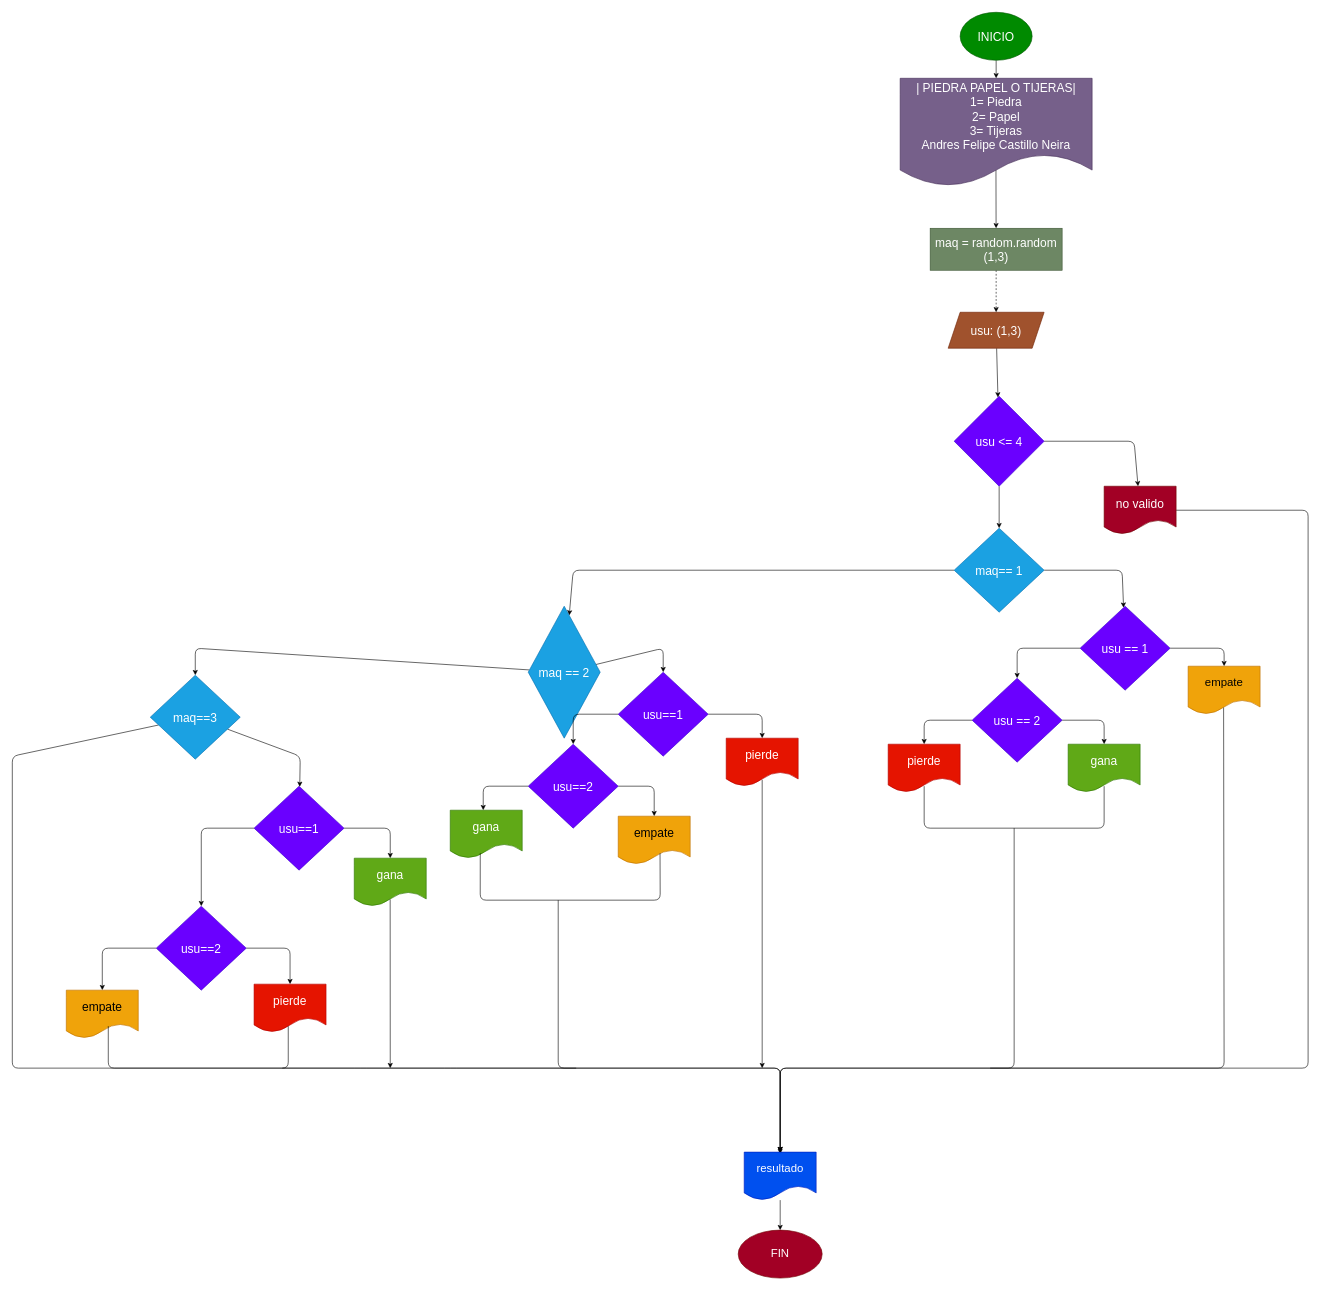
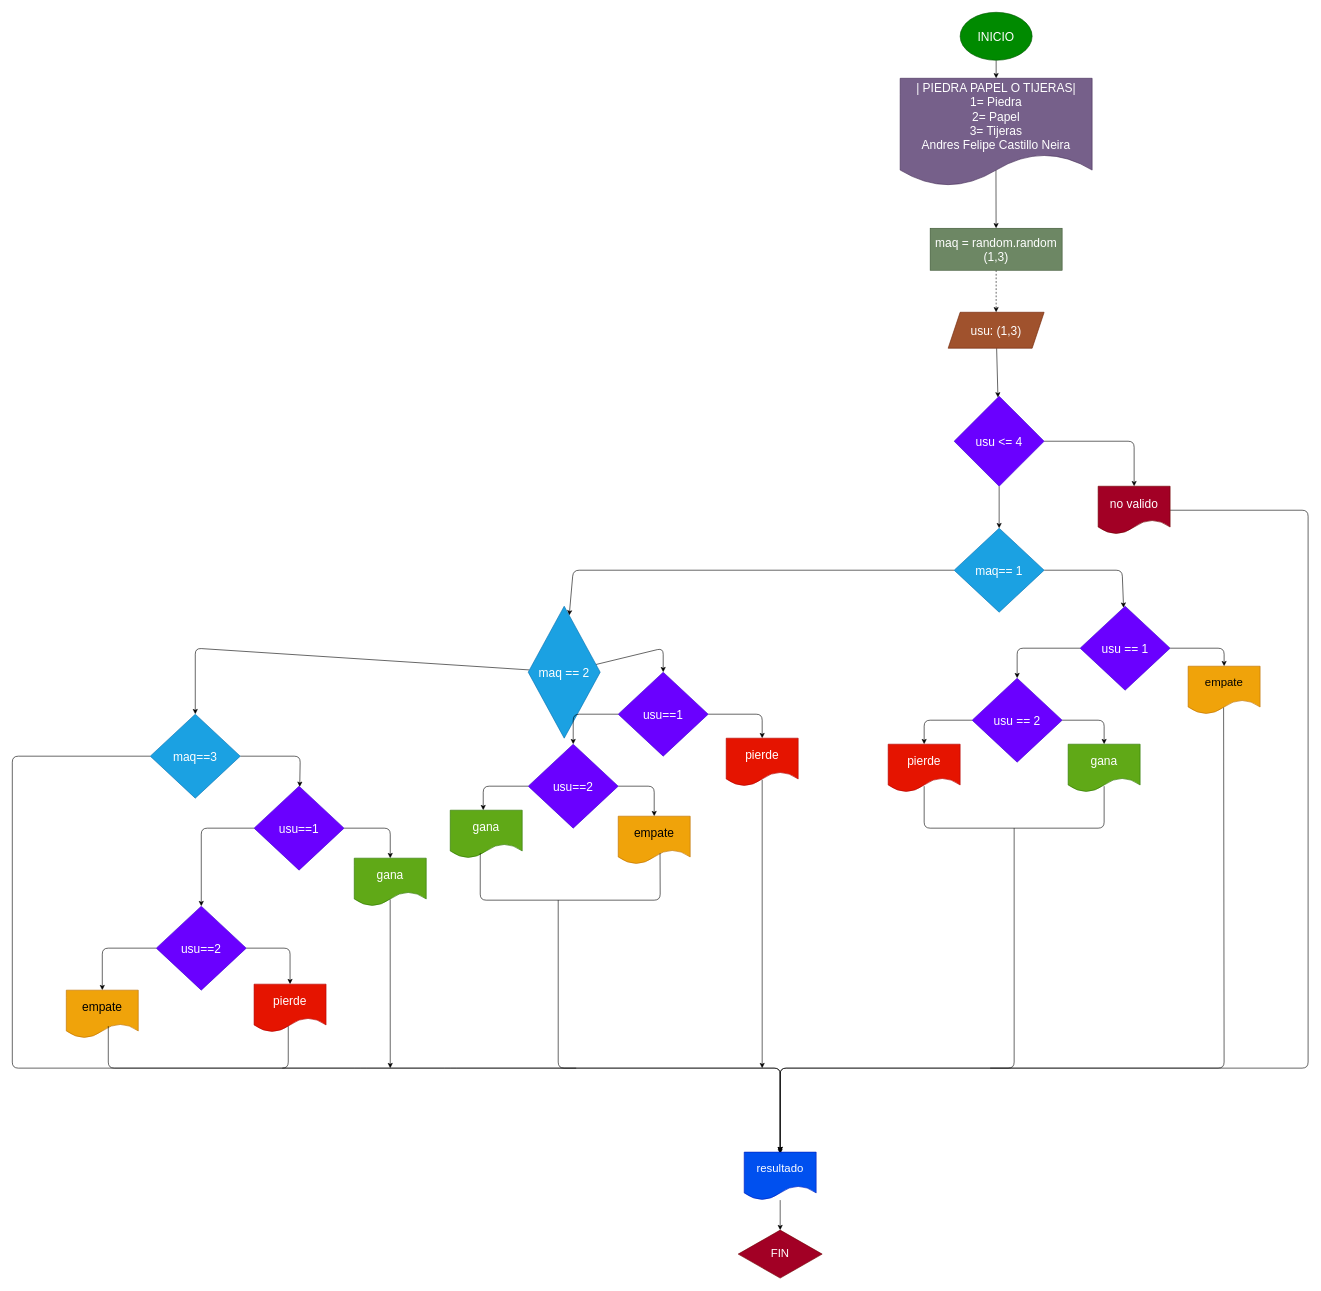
  <mxCell id="0" />
  <mxCell id="1" parent="0" />
  <mxCell id="2" value="" style="edgeStyle=none;html=1;fontSize=20;" parent="1" source="3" target="5" edge="1"><mxGeometry relative="1" as="geometry" /></mxCell>
  <mxCell id="3" value="INICIO" style="ellipse;whiteSpace=wrap;html=1;fontSize=20;fillColor=#008a00;fontColor=#ffffff;strokeColor=#005700;" parent="1" vertex="1"><mxGeometry x="1600" width="120" height="80" as="geometry" y="20" /></mxCell>
  <mxCell id="4" value="" style="edgeStyle=none;html=1;fontSize=20;exitX=0.499;exitY=0.847;exitDx=0;exitDy=0;exitPerimeter=0;" parent="1" source="5" target="7" edge="1"><mxGeometry relative="1" as="geometry" /></mxCell>
  <mxCell id="5" value="| PIEDRA PAPEL O TIJERAS|&lt;br&gt;1= Piedra&lt;br&gt;2= Papel&lt;br&gt;3= Tijeras&lt;br&gt;&lt;div style=&quot;&quot;&gt;&lt;span style=&quot;background-color: initial;&quot;&gt;Andres Felipe Castillo Neira&lt;/span&gt;&lt;/div&gt;" style="shape=document;whiteSpace=wrap;html=1;boundedLbl=1;fontSize=20;fillColor=#76608a;fontColor=#ffffff;strokeColor=#432D57;" parent="1" vertex="1"><mxGeometry x="1500" y="130" width="320" height="180" as="geometry" /></mxCell>
  <mxCell id="6" value="" style="edgeStyle=none;html=1;fontSize=20;dashed=1;" parent="1" source="7" target="9" edge="1"><mxGeometry relative="1" as="geometry" /></mxCell>
  <mxCell id="7" value="maq = random.random (1,3)" style="whiteSpace=wrap;html=1;fontSize=20;fillColor=#6d8764;fontColor=#ffffff;strokeColor=#3A5431;" parent="1" vertex="1"><mxGeometry x="1550" y="380" width="220" height="70" as="geometry" /></mxCell>
  <mxCell id="8" value="" style="edgeStyle=none;html=1;fontSize=19;" parent="1" source="9" target="42" edge="1"><mxGeometry relative="1" as="geometry" /></mxCell>
  <mxCell id="9" value="usu: (1,3)" style="shape=parallelogram;perimeter=parallelogramPerimeter;whiteSpace=wrap;html=1;fixedSize=1;fontSize=20;fillColor=#a0522d;fontColor=#ffffff;strokeColor=#6D1F00;" parent="1" vertex="1"><mxGeometry x="1580" y="520" width="160" height="60" as="geometry" /></mxCell>
  <mxCell id="10" value="" style="edgeStyle=none;html=1;fontSize=20;" parent="1" source="12" target="15" edge="1"><mxGeometry relative="1" as="geometry"><Array as="points"><mxPoint x="1870" y="950" /></Array></mxGeometry></mxCell>
  <mxCell id="11" value="" style="edgeStyle=none;html=1;fontSize=19;" parent="1" source="12" target="23" edge="1"><mxGeometry relative="1" as="geometry"><Array as="points"><mxPoint x="955" y="950" /></Array></mxGeometry></mxCell>
  <mxCell id="12" value="maq== 1" style="rhombus;whiteSpace=wrap;html=1;fontSize=20;fillColor=#1ba1e2;fontColor=#ffffff;strokeColor=#006EAF;" parent="1" vertex="1"><mxGeometry x="1590" y="880" width="150" height="140" as="geometry" /></mxCell>
  <mxCell id="13" style="edgeStyle=none;html=1;exitX=1;exitY=0.5;exitDx=0;exitDy=0;entryX=0.5;entryY=0;entryDx=0;entryDy=0;fontSize=19;" parent="1" source="15" target="16" edge="1"><mxGeometry relative="1" as="geometry"><Array as="points"><mxPoint x="2040" y="1080" /></Array></mxGeometry></mxCell>
  <mxCell id="14" value="" style="edgeStyle=none;html=1;fontSize=19;" parent="1" source="15" target="19" edge="1"><mxGeometry relative="1" as="geometry"><Array as="points"><mxPoint x="1695" y="1080" /></Array></mxGeometry></mxCell>
  <mxCell id="15" value="usu == 1" style="rhombus;whiteSpace=wrap;html=1;fontSize=20;fillColor=#6a00ff;fontColor=#ffffff;strokeColor=#3700CC;" parent="1" vertex="1"><mxGeometry x="1800" y="1010" width="150" height="140" as="geometry" /></mxCell>
  <mxCell id="16" value="empate" style="shape=document;whiteSpace=wrap;html=1;boundedLbl=1;fontSize=19;fillColor=#f0a30a;fontColor=#000000;strokeColor=#BD7000;" parent="1" vertex="1"><mxGeometry x="1980" y="1110" width="120" height="80" as="geometry" /></mxCell>
  <mxCell id="17" value="" style="edgeStyle=none;html=1;fontSize=19;" parent="1" source="19" target="20" edge="1"><mxGeometry relative="1" as="geometry"><Array as="points"><mxPoint x="1840" y="1200" /></Array></mxGeometry></mxCell>
  <mxCell id="18" style="edgeStyle=none;html=1;entryX=0.5;entryY=0;entryDx=0;entryDy=0;fontSize=19;" parent="1" source="19" target="45" edge="1"><mxGeometry relative="1" as="geometry"><Array as="points"><mxPoint x="1540" y="1200" /></Array></mxGeometry></mxCell>
  <mxCell id="19" value="usu == 2" style="rhombus;whiteSpace=wrap;html=1;fontSize=20;fillColor=#6a00ff;fontColor=#ffffff;strokeColor=#3700CC;" parent="1" vertex="1"><mxGeometry x="1620" y="1130" width="150" height="140" as="geometry" /></mxCell>
  <mxCell id="20" value="gana" style="shape=document;whiteSpace=wrap;html=1;boundedLbl=1;fontSize=20;fillColor=#60a917;fontColor=#ffffff;strokeColor=#2D7600;" parent="1" vertex="1"><mxGeometry x="1780" y="1240" width="120" height="80" as="geometry" /></mxCell>
  <mxCell id="21" value="" style="edgeStyle=none;html=1;fontSize=19;" parent="1" source="23" target="26" edge="1"><mxGeometry relative="1" as="geometry"><Array as="points"><mxPoint x="1105" y="1080" /></Array></mxGeometry></mxCell>
  <mxCell id="22" style="edgeStyle=none;html=1;entryX=0.5;entryY=0;entryDx=0;entryDy=0;fontSize=19;" parent="1" source="23" target="36" edge="1"><mxGeometry relative="1" as="geometry"><Array as="points"><mxPoint x="325" y="1080" /></Array></mxGeometry></mxCell>
  <mxCell id="23" value="maq == 2" style="rhombus;whiteSpace=wrap;html=1;fontSize=20;fillColor=#1ba1e2;fontColor=#ffffff;strokeColor=#006EAF;" parent="1" vertex="1"><mxGeometry x="880" y="1010" width="120" height="220" as="geometry" /></mxCell>
  <mxCell id="24" value="" style="edgeStyle=none;html=1;fontSize=19;" parent="1" source="26" target="28" edge="1"><mxGeometry relative="1" as="geometry"><Array as="points"><mxPoint x="1270" y="1190" /></Array></mxGeometry></mxCell>
  <mxCell id="25" value="" style="edgeStyle=none;html=1;fontSize=19;" parent="1" source="26" target="31" edge="1"><mxGeometry relative="1" as="geometry"><Array as="points"><mxPoint x="955" y="1190" /></Array></mxGeometry></mxCell>
  <mxCell id="26" value="usu==1" style="rhombus;whiteSpace=wrap;html=1;fontSize=20;fillColor=#6a00ff;fontColor=#ffffff;strokeColor=#3700CC;" parent="1" vertex="1"><mxGeometry x="1030" y="1120" width="150" height="140" as="geometry" /></mxCell>
  <mxCell id="27" style="edgeStyle=none;html=1;fontSize=19;exitX=0.5;exitY=0.865;exitDx=0;exitDy=0;exitPerimeter=0;" parent="1" source="28" edge="1"><mxGeometry relative="1" as="geometry"><mxPoint x="1270" y="1780" as="targetPoint" /></mxGeometry></mxCell>
  <mxCell id="28" value="pierde" style="shape=document;whiteSpace=wrap;html=1;boundedLbl=1;fontSize=20;fillColor=#e51400;fontColor=#ffffff;strokeColor=#B20000;" parent="1" vertex="1"><mxGeometry x="1210" y="1230" width="120" height="80" as="geometry" /></mxCell>
  <mxCell id="29" value="" style="edgeStyle=none;html=1;fontSize=19;" parent="1" source="31" target="32" edge="1"><mxGeometry relative="1" as="geometry"><Array as="points"><mxPoint x="1090" y="1310" /></Array></mxGeometry></mxCell>
  <mxCell id="30" value="" style="edgeStyle=none;html=1;fontSize=19;" parent="1" source="31" edge="1"><mxGeometry relative="1" as="geometry"><mxPoint x="805" y="1350" as="targetPoint" /><Array as="points"><mxPoint x="805" y="1310" /></Array></mxGeometry></mxCell>
  <mxCell id="31" value="usu==2" style="rhombus;whiteSpace=wrap;html=1;fontSize=20;fillColor=#6a00ff;fontColor=#ffffff;strokeColor=#3700CC;" parent="1" vertex="1"><mxGeometry x="880" y="1240" width="150" height="140" as="geometry" /></mxCell>
  <mxCell id="32" value="empate" style="shape=document;whiteSpace=wrap;html=1;boundedLbl=1;fontSize=20;fillColor=#f0a30a;fontColor=#000000;strokeColor=#BD7000;" parent="1" vertex="1"><mxGeometry x="1030" y="1360" width="120" height="80" as="geometry" /></mxCell>
  <mxCell id="33" value="gana" style="shape=document;whiteSpace=wrap;html=1;boundedLbl=1;fontSize=20;fillColor=#60a917;fontColor=#ffffff;strokeColor=#2D7600;" parent="1" vertex="1"><mxGeometry x="750" y="1350" width="120" height="80" as="geometry" /></mxCell>
  <mxCell id="34" value="" style="edgeStyle=none;html=1;fontSize=19;" parent="1" source="36" target="39" edge="1"><mxGeometry relative="1" as="geometry"><Array as="points"><mxPoint x="500" y="1260" /></Array></mxGeometry></mxCell>
  <mxCell id="35" style="edgeStyle=none;html=1;entryX=0.5;entryY=0;entryDx=0;entryDy=0;" edge="1" parent="1" source="36" target="56"><mxGeometry relative="1" as="geometry"><Array as="points"><mxPoint x="20" y="1260" /><mxPoint x="20" y="1780" /><mxPoint x="1300" y="1780" /></Array></mxGeometry></mxCell>
- <mxCell id="36" value="maq==3" style="rhombus;whiteSpace=wrap;html=1;fontSize=20;fillColor=#1ba1e2;fontColor=#ffffff;strokeColor=#006EAF;" parent="1" vertex="1"><mxGeometry x="250" y="1125" width="150" height="140" as="geometry" /></mxCell>
+ <mxCell id="36" value="maq==3" style="rhombus;whiteSpace=wrap;html=1;fontSize=20;fillColor=#1ba1e2;fontColor=#ffffff;strokeColor=#006EAF;" parent="1" vertex="1"><mxGeometry x="250" y="1190" width="150" height="140" as="geometry" /></mxCell>
  <mxCell id="37" value="" style="edgeStyle=none;html=1;fontSize=19;" parent="1" source="39" target="46" edge="1"><mxGeometry relative="1" as="geometry"><Array as="points"><mxPoint x="650" y="1380" /></Array></mxGeometry></mxCell>
  <mxCell id="38" value="" style="edgeStyle=none;html=1;fontSize=19;" parent="1" source="39" target="49" edge="1"><mxGeometry relative="1" as="geometry"><Array as="points"><mxPoint x="335" y="1380" /></Array></mxGeometry></mxCell>
  <mxCell id="39" value="usu==1" style="rhombus;whiteSpace=wrap;html=1;fontSize=20;fillColor=#6a00ff;fontColor=#ffffff;strokeColor=#3700CC;" parent="1" vertex="1"><mxGeometry x="423" y="1310" width="150" height="140" as="geometry" /></mxCell>
  <mxCell id="40" value="" style="edgeStyle=none;html=1;fontSize=19;" parent="1" source="42" target="44" edge="1"><mxGeometry relative="1" as="geometry"><Array as="points"><mxPoint x="1890" y="735" /></Array></mxGeometry></mxCell>
  <mxCell id="41" style="edgeStyle=none;html=1;entryX=0.5;entryY=0;entryDx=0;entryDy=0;fontSize=19;" parent="1" source="42" target="12" edge="1"><mxGeometry relative="1" as="geometry" /></mxCell>
  <mxCell id="42" value="usu &amp;lt;= 4" style="rhombus;whiteSpace=wrap;html=1;fontSize=20;fillColor=#6a00ff;fontColor=#ffffff;strokeColor=#3700CC;" parent="1" vertex="1"><mxGeometry x="1590" y="660" width="150" height="150" as="geometry" /></mxCell>
  <mxCell id="43" style="edgeStyle=none;html=1;" edge="1" parent="1" source="44"><mxGeometry relative="1" as="geometry"><mxPoint x="1300" y="1923.333" as="targetPoint" /><Array as="points"><mxPoint x="2180" y="850" /><mxPoint x="2180" y="1780" /><mxPoint x="1300" y="1780" /></Array></mxGeometry></mxCell>
- <mxCell id="44" value="no valido" style="shape=document;whiteSpace=wrap;html=1;boundedLbl=1;fontSize=20;fillColor=#a20025;fontColor=#ffffff;strokeColor=#6F0000;" parent="1" vertex="1"><mxGeometry x="1840" y="810" width="120" height="80" as="geometry" /></mxCell>
+ <mxCell id="44" value="no valido" style="shape=document;whiteSpace=wrap;html=1;boundedLbl=1;fontSize=20;fillColor=#a20025;fontColor=#ffffff;strokeColor=#6F0000;" parent="1" vertex="1"><mxGeometry x="1830" y="810" width="120" height="80" as="geometry" /></mxCell>
  <mxCell id="45" value="pierde" style="shape=document;whiteSpace=wrap;html=1;boundedLbl=1;fontSize=20;fillColor=#e51400;fontColor=#ffffff;strokeColor=#B20000;" parent="1" vertex="1"><mxGeometry x="1480" y="1240" width="120" height="80" as="geometry" /></mxCell>
  <mxCell id="46" value="gana" style="shape=document;whiteSpace=wrap;html=1;boundedLbl=1;fontSize=20;fillColor=#60a917;fontColor=#ffffff;strokeColor=#2D7600;" parent="1" vertex="1"><mxGeometry x="590" y="1430" width="120" height="80" as="geometry" /></mxCell>
  <mxCell id="47" value="" style="edgeStyle=none;html=1;fontSize=19;" parent="1" source="49" target="50" edge="1"><mxGeometry relative="1" as="geometry"><Array as="points"><mxPoint x="483" y="1580" /></Array></mxGeometry></mxCell>
  <mxCell id="48" value="" style="edgeStyle=none;html=1;fontSize=19;" parent="1" source="49" target="51" edge="1"><mxGeometry relative="1" as="geometry"><Array as="points"><mxPoint x="170" y="1580" /></Array></mxGeometry></mxCell>
  <mxCell id="49" value="usu==2" style="rhombus;whiteSpace=wrap;html=1;fontSize=20;fillColor=#6a00ff;fontColor=#ffffff;strokeColor=#3700CC;" parent="1" vertex="1"><mxGeometry x="260" y="1510" width="150" height="140" as="geometry" /></mxCell>
  <mxCell id="50" value="pierde" style="shape=document;whiteSpace=wrap;html=1;boundedLbl=1;fontSize=20;fillColor=#e51400;fontColor=#ffffff;strokeColor=#B20000;" parent="1" vertex="1"><mxGeometry x="423" y="1640" width="120" height="80" as="geometry" /></mxCell>
  <mxCell id="51" value="empate" style="shape=document;whiteSpace=wrap;html=1;boundedLbl=1;fontSize=20;direction=east;rotation=0;fillColor=#f0a30a;fontColor=#000000;strokeColor=#BD7000;" parent="1" vertex="1"><mxGeometry x="110" y="1650" width="120" height="80" as="geometry" /></mxCell>
  <mxCell id="52" value="" style="endArrow=none;html=1;fontSize=19;entryX=0.5;entryY=0.875;entryDx=0;entryDy=0;entryPerimeter=0;exitX=0.5;exitY=0.875;exitDx=0;exitDy=0;exitPerimeter=0;" parent="1" source="20" target="45" edge="1"><mxGeometry width="50" height="50" relative="1" as="geometry"><mxPoint x="1840" y="1330" as="sourcePoint" /><mxPoint x="1740" y="1320" as="targetPoint" /><Array as="points"><mxPoint x="1840" y="1380" /><mxPoint x="1540" y="1380" /></Array></mxGeometry></mxCell>
  <mxCell id="53" value="" style="endArrow=none;html=1;fontSize=19;entryX=0.417;entryY=0.897;entryDx=0;entryDy=0;entryPerimeter=0;exitX=0.581;exitY=0.772;exitDx=0;exitDy=0;exitPerimeter=0;" parent="1" source="32" target="33" edge="1"><mxGeometry width="50" height="50" relative="1" as="geometry"><mxPoint x="1100" y="1430" as="sourcePoint" /><mxPoint x="800" y="1430" as="targetPoint" /><Array as="points"><mxPoint x="1100" y="1500" /><mxPoint x="800" y="1500" /></Array></mxGeometry></mxCell>
  <mxCell id="54" value="" style="endArrow=none;html=1;fontSize=19;entryX=0.5;entryY=0.875;entryDx=0;entryDy=0;entryPerimeter=0;exitX=0.5;exitY=0.875;exitDx=0;exitDy=0;exitPerimeter=0;" parent="1" edge="1"><mxGeometry width="50" height="50" relative="1" as="geometry"><mxPoint x="480" y="1710" as="sourcePoint" /><mxPoint x="180" y="1710" as="targetPoint" /><Array as="points"><mxPoint x="480" y="1780" /><mxPoint x="180" y="1780" /></Array></mxGeometry></mxCell>
  <mxCell id="55" value="" style="edgeStyle=none;html=1;" parent="1" source="56" target="62" edge="1"><mxGeometry relative="1" as="geometry" /></mxCell>
  <mxCell id="56" value="resultado" style="shape=document;whiteSpace=wrap;html=1;boundedLbl=1;fontSize=19;fillColor=#0050ef;fontColor=#ffffff;strokeColor=#001DBC;" parent="1" vertex="1"><mxGeometry x="1240" y="1920" width="120" height="80" as="geometry" /></mxCell>
  <mxCell id="57" value="" style="endArrow=classic;html=1;fontSize=19;entryX=0.5;entryY=0;entryDx=0;entryDy=0;" parent="1" target="56" edge="1"><mxGeometry width="50" height="50" relative="1" as="geometry"><mxPoint x="930" y="1500" as="sourcePoint" /><mxPoint x="1300" y="1770" as="targetPoint" /><Array as="points"><mxPoint x="930" y="1780" /><mxPoint x="1300" y="1780" /></Array></mxGeometry></mxCell>
  <mxCell id="58" value="" style="endArrow=classic;html=1;fontSize=19;entryX=0.5;entryY=0;entryDx=0;entryDy=0;" parent="1" target="56" edge="1"><mxGeometry width="50" height="50" relative="1" as="geometry"><mxPoint x="1690" y="1380" as="sourcePoint" /><mxPoint x="1300" y="1800" as="targetPoint" /><Array as="points"><mxPoint x="1690" y="1780" /><mxPoint x="1300" y="1780" /></Array></mxGeometry></mxCell>
  <mxCell id="59" value="" style="endArrow=none;html=1;fontSize=19;entryX=0.493;entryY=0.862;entryDx=0;entryDy=0;entryPerimeter=0;" parent="1" target="16" edge="1"><mxGeometry width="50" height="50" relative="1" as="geometry"><mxPoint x="1650" y="1780" as="sourcePoint" /><mxPoint x="1790" y="1370" as="targetPoint" /><Array as="points"><mxPoint x="2040" y="1780" /></Array></mxGeometry></mxCell>
  <mxCell id="60" value="" style="endArrow=none;html=1;fontSize=19;" parent="1" edge="1"><mxGeometry width="50" height="50" relative="1" as="geometry"><mxPoint x="470" y="1780" as="sourcePoint" /><mxPoint x="960" y="1780" as="targetPoint" /><Array as="points"><mxPoint x="600" y="1780" /><mxPoint x="750" y="1780" /></Array></mxGeometry></mxCell>
  <mxCell id="61" value="" style="endArrow=classic;html=1;fontSize=19;exitX=0.499;exitY=0.859;exitDx=0;exitDy=0;exitPerimeter=0;" parent="1" source="46" edge="1"><mxGeometry width="50" height="50" relative="1" as="geometry"><mxPoint x="890" y="1640" as="sourcePoint" /><mxPoint x="650" y="1780" as="targetPoint" /></mxGeometry></mxCell>
- <mxCell id="62" value="FIN" style="ellipse;whiteSpace=wrap;html=1;fontSize=19;fillColor=#a20025;fontColor=#ffffff;strokeColor=#6F0000;" parent="1" vertex="1"><mxGeometry x="1230" y="2050" width="140" height="80" as="geometry" /></mxCell>
+ <mxCell id="62" value="FIN" style="rhombus;whiteSpace=wrap;html=1;fontSize=19;fillColor=#a20025;fontColor=#ffffff;strokeColor=#6F0000;" parent="1" vertex="1"><mxGeometry x="1230" y="2050" width="140" height="80" as="geometry" /></mxCell>
